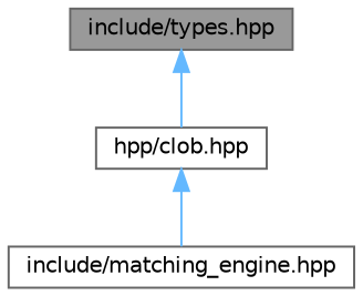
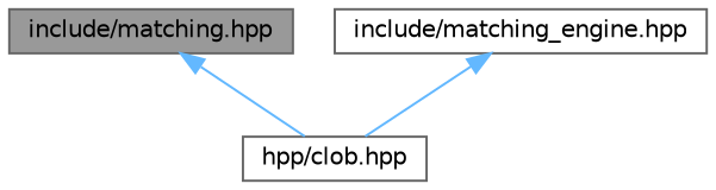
  digraph {
    node [color=grey40 fillcolor=white fontname=Helvetica fontsize=10 shape=box style=filled]
    edge [color=steelblue1 dir=back fontname=Helvetica fontsize=10 labelfontname=Helvetica labelfontsize=10 style=solid]
-   n1 [color=gray40 fillcolor=grey60 fontcolor=black height=0.2 label="include/types.hpp" width=0.4]
+   n1 [color=gray40 fillcolor=grey60 fontcolor=black height=0.2 label="include/matching.hpp" width=0.4]
    n2 [height=0.2 label="hpp/clob.hpp" width=0.4]
    n3 [height=0.2 label="include/matching_engine.hpp" width=0.4]
    n1 -> n2
-   n2 -> n3
+   n3 -> n2
  }
